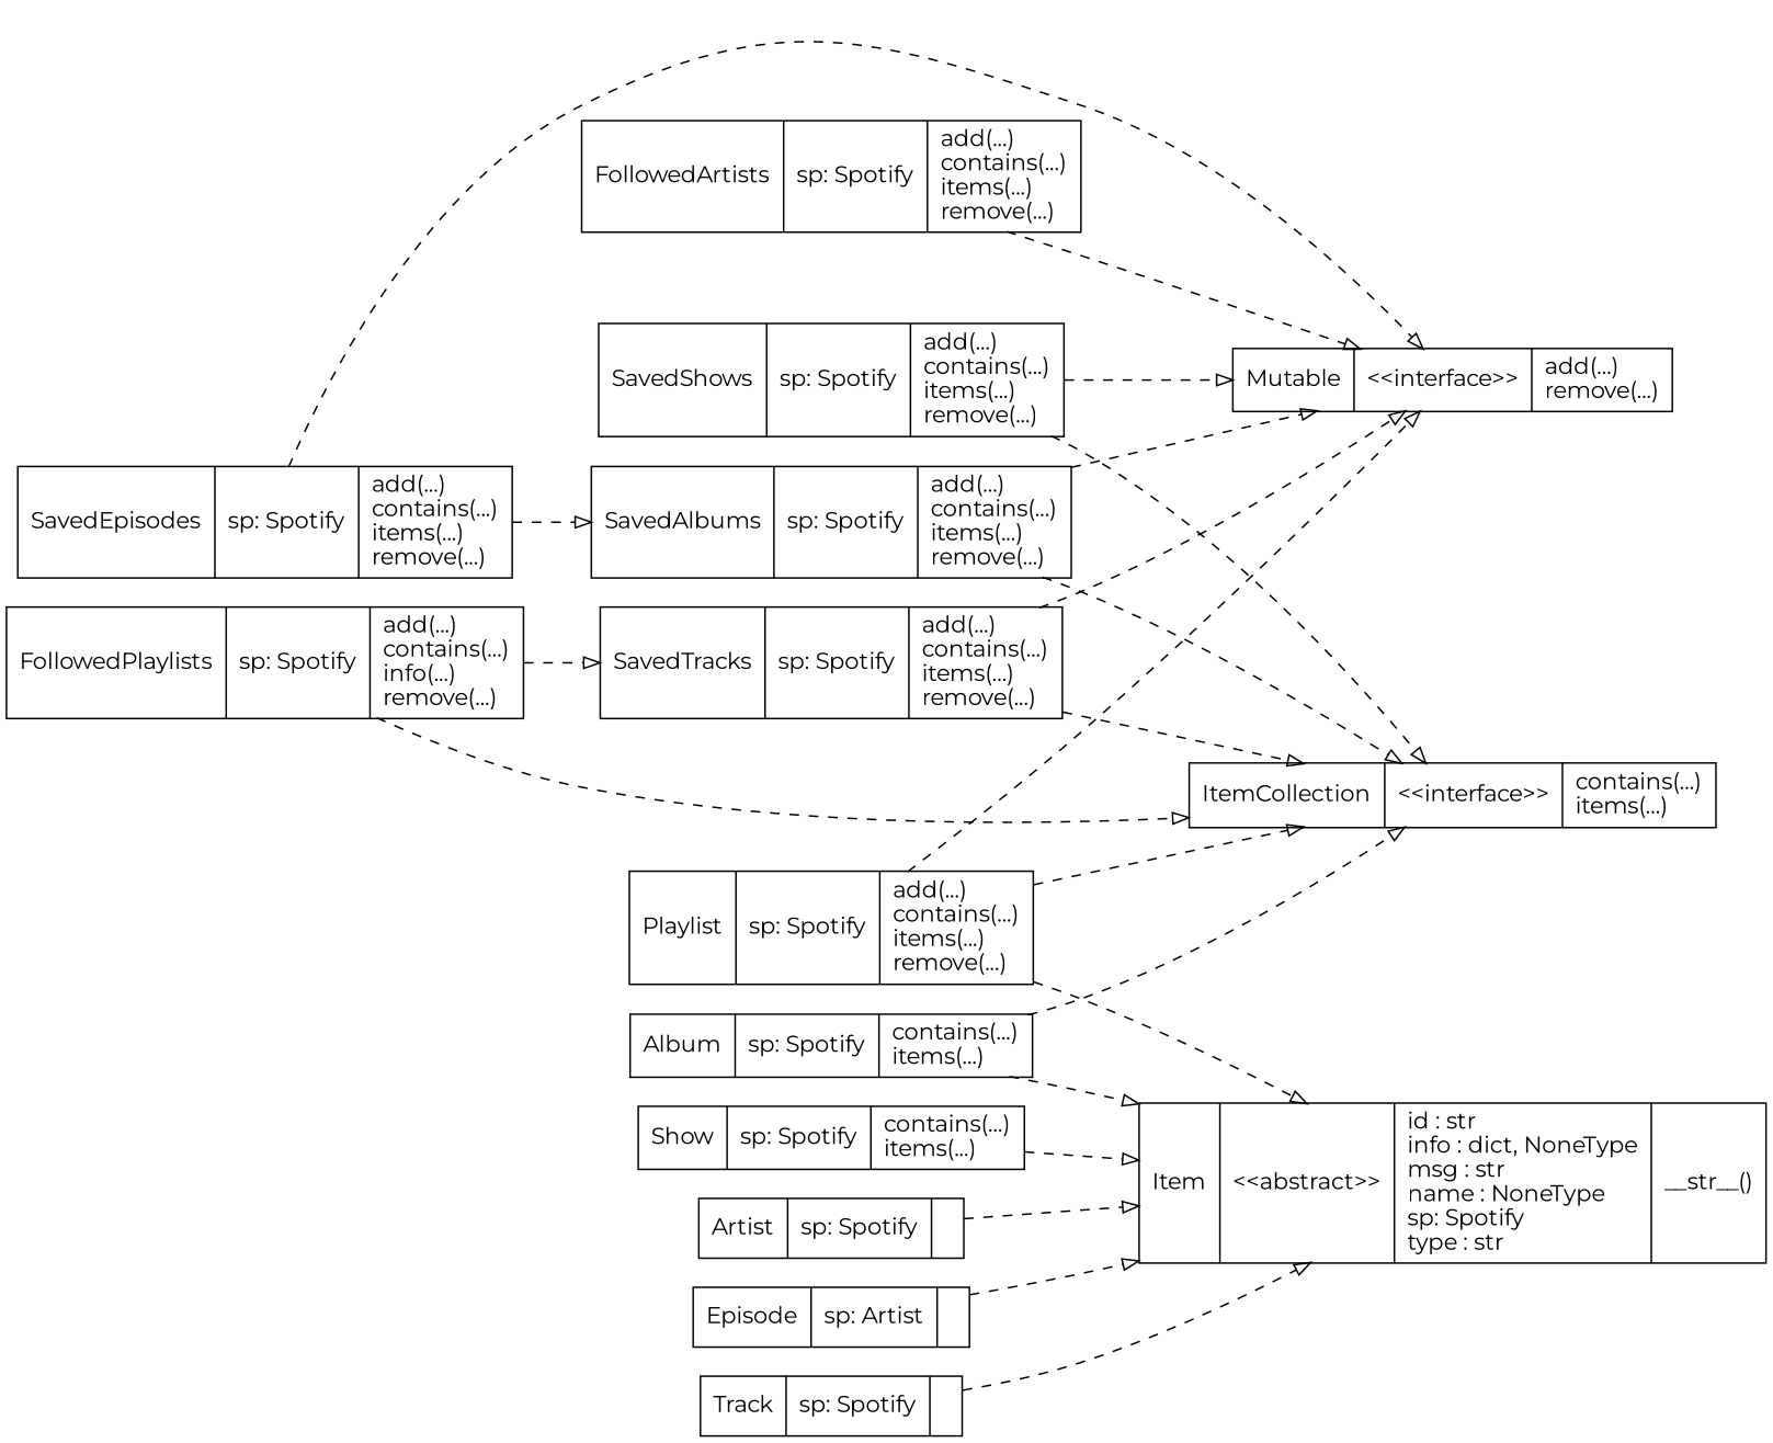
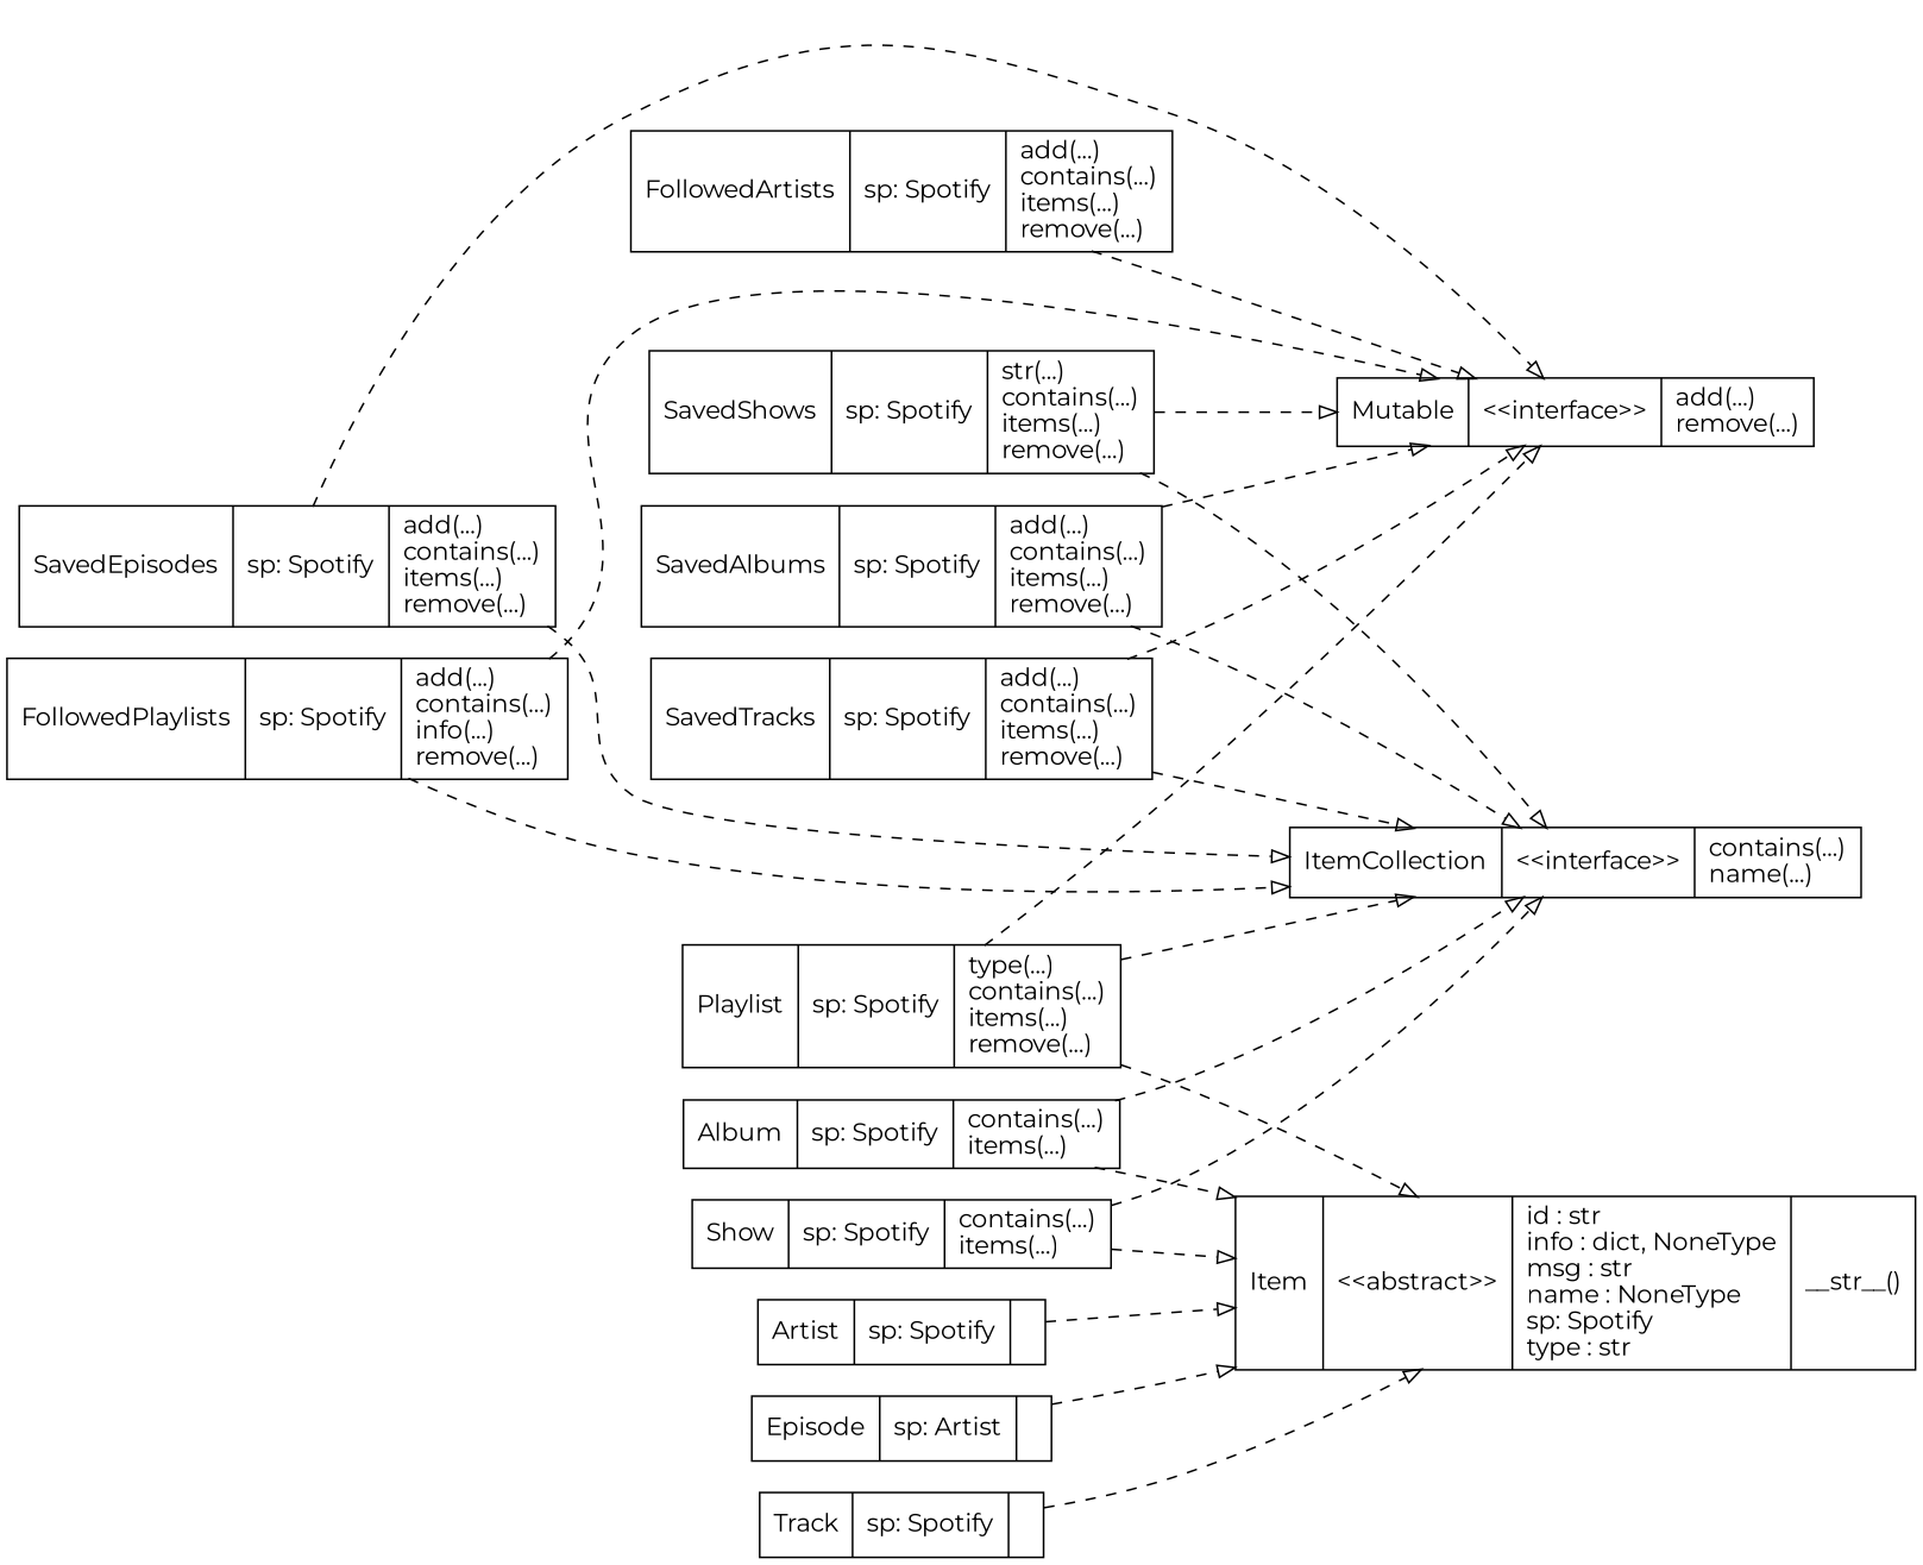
  digraph {
    fontname=Montserrat
    rankdir=LR
    node [color=black fontcolor=black fontname=Montserrat shape=record style=solid]
    edge [arrowhead=empty arrowtail=none fontname=Montserrat style=dashed]
-   n1 [label="{ItemCollection|\<\<interface\>\>\l|contains(...)\litems(...)\l}"]
+   n1 [label="{ItemCollection|\<\<interface\>\>\l|contains(...)\lname(...)\l}"]
    n2 [label="{Mutable|\<\<interface\>\>\l|add(...)\lremove(...)\l}"]
    n3 [label="{Item|\<\<abstract\>\>|id : str\linfo : dict, NoneType\lmsg : str\lname : NoneType\lsp: Spotify\ltype : str\l|__str__()\l}"]
    n4 [label="{FollowedArtists|sp: Spotify\l|add(...)\lcontains(...)\litems(...)\lremove(...)\l}"]
    n5 [label="{FollowedPlaylists|sp: Spotify\l|add(...)\lcontains(...)\linfo(...)\lremove(...)\l}"]
    n6 [label="{SavedAlbums|sp: Spotify\l|add(...)\lcontains(...)\litems(...)\lremove(...)\l}"]
    n7 [label="{SavedEpisodes|sp: Spotify\l|add(...)\lcontains(...)\litems(...)\lremove(...)\l}"]
-   n8 [label="{SavedShows|sp: Spotify\l|add(...)\lcontains(...)\litems(...)\lremove(...)\l}"]
+   n8 [label="{SavedShows|sp: Spotify\l|str(...)\lcontains(...)\litems(...)\lremove(...)\l}"]
    n9 [label="{SavedTracks|sp: Spotify\l|add(...)\lcontains(...)\litems(...)\lremove(...)\l}"]
    n10 [label="{Album|sp: Spotify\l|contains(...)\litems(...)\l}"]
    n11 [label="{Artist|sp: Spotify\l|}"]
    n12 [label="{Episode|sp: Artist\l|}"]
-   n13 [label="{Playlist|sp: Spotify\l|add(...)\lcontains(...)\litems(...)\lremove(...)\l}"]
+   n13 [label="{Playlist|sp: Spotify\l|type(...)\lcontains(...)\litems(...)\lremove(...)\l}"]
    n14 [label="{Show|sp: Spotify\l|contains(...)\litems(...)\l}"]
    n15 [label="{Track|sp: Spotify\l|}"]
    n4 -> n2
    n5 -> n1
-   n5 -> n9
+   n5 -> n2
    n6 -> n1
    n6 -> n2
-   n7 -> n6
+   n7 -> n1
    n7 -> n2
    n8 -> n1
    n8 -> n2
    n9 -> n1
    n9 -> n2
    n10 -> n1
    n10 -> n3
    n11 -> n3
    n12 -> n3
    n13 -> n1
    n13 -> n2
    n13 -> n3
+   n14 -> n1
    n14 -> n3
    n15 -> n3
  }
